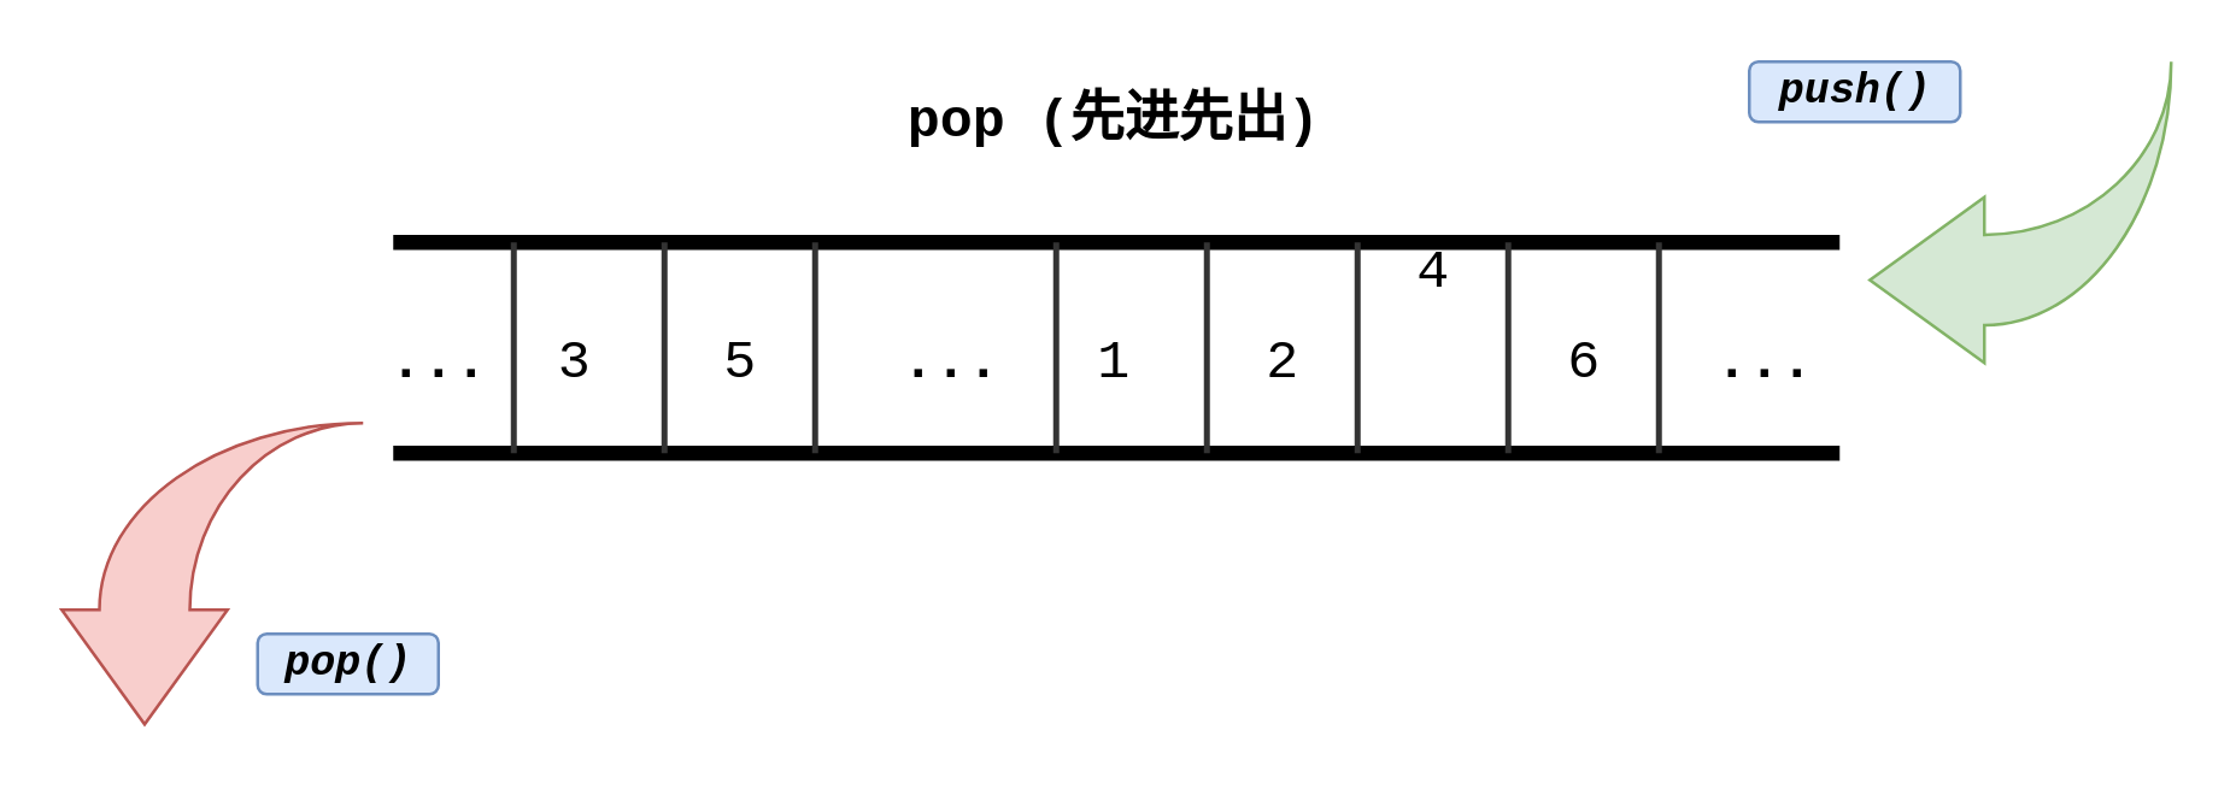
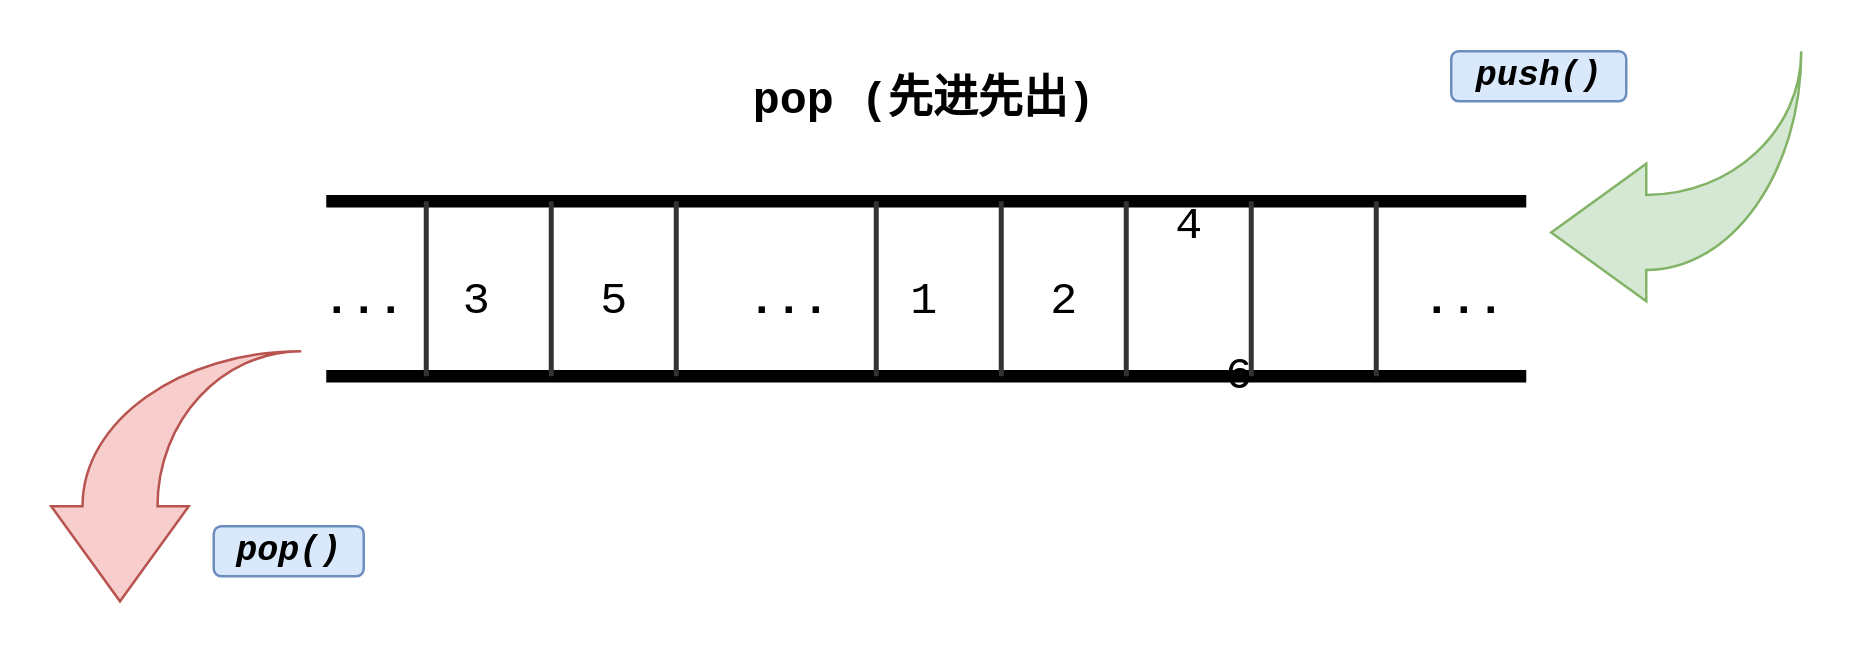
  <mxCell id="0" />
  <mxCell id="1" parent="0" />
  <mxCell id="2" value="" style="endArrow=none;html=1;strokeWidth=5;" parent="1" edge="1"><mxGeometry width="50" height="50" relative="1" as="geometry"><mxPoint x="130" y="150" as="sourcePoint" /><mxPoint x="610" y="150" as="targetPoint" /></mxGeometry></mxCell>
  <mxCell id="3" value="" style="endArrow=none;html=1;strokeWidth=5;" parent="1" edge="1"><mxGeometry width="50" height="50" relative="1" as="geometry"><mxPoint x="130" y="80" as="sourcePoint" /><mxPoint x="610" y="80" as="targetPoint" /></mxGeometry></mxCell>
  <mxCell id="4" value="" style="endArrow=none;html=1;strokeWidth=2;strokeColor=#333333;" parent="1" edge="1"><mxGeometry width="50" height="50" relative="1" as="geometry"><mxPoint x="170" y="150" as="sourcePoint" /><mxPoint x="170" y="80" as="targetPoint" /></mxGeometry></mxCell>
  <mxCell id="5" value="" style="endArrow=none;html=1;strokeWidth=2;strokeColor=#333333;" parent="1" edge="1"><mxGeometry width="50" height="50" relative="1" as="geometry"><mxPoint x="220" y="150" as="sourcePoint" /><mxPoint x="220" y="80" as="targetPoint" /></mxGeometry></mxCell>
  <mxCell id="6" value="" style="endArrow=none;html=1;strokeWidth=2;strokeColor=#333333;" parent="1" edge="1"><mxGeometry width="50" height="50" relative="1" as="geometry"><mxPoint x="270" y="150" as="sourcePoint" /><mxPoint x="270" y="80" as="targetPoint" /></mxGeometry></mxCell>
  <mxCell id="7" value="" style="endArrow=none;html=1;strokeWidth=2;strokeColor=#333333;" parent="1" edge="1"><mxGeometry width="50" height="50" relative="1" as="geometry"><mxPoint x="350" y="150" as="sourcePoint" /><mxPoint x="350" y="80" as="targetPoint" /></mxGeometry></mxCell>
  <mxCell id="8" value="" style="endArrow=none;html=1;strokeWidth=2;strokeColor=#333333;" parent="1" edge="1"><mxGeometry width="50" height="50" relative="1" as="geometry"><mxPoint x="400" y="150" as="sourcePoint" /><mxPoint x="400" y="80" as="targetPoint" /></mxGeometry></mxCell>
  <mxCell id="9" value="" style="endArrow=none;html=1;strokeWidth=2;strokeColor=#333333;" parent="1" edge="1"><mxGeometry width="50" height="50" relative="1" as="geometry"><mxPoint x="450" y="150" as="sourcePoint" /><mxPoint x="450" y="80" as="targetPoint" /></mxGeometry></mxCell>
  <mxCell id="10" value="" style="endArrow=none;html=1;strokeWidth=2;strokeColor=#333333;" parent="1" edge="1"><mxGeometry width="50" height="50" relative="1" as="geometry"><mxPoint x="500" y="150" as="sourcePoint" /><mxPoint x="500" y="80" as="targetPoint" /></mxGeometry></mxCell>
  <mxCell id="11" value="&lt;font face=&quot;Courier New&quot; style=&quot;font-size: 18px&quot;&gt;&lt;b&gt;...&lt;/b&gt;&lt;/font&gt;" style="text;html=1;align=center;verticalAlign=middle;resizable=0;points=[];autosize=1;strokeColor=none;" parent="1" vertex="1"><mxGeometry x="290" y="110" width="50" height="20" as="geometry" /></mxCell>
  <mxCell id="12" value="&lt;font face=&quot;Courier New&quot; style=&quot;font-size: 18px&quot;&gt;&lt;b&gt;...&lt;/b&gt;&lt;/font&gt;" style="text;html=1;align=center;verticalAlign=middle;resizable=0;points=[];autosize=1;strokeColor=none;" parent="1" vertex="1"><mxGeometry x="120" y="110" width="50" height="20" as="geometry" /></mxCell>
  <mxCell id="13" value="&lt;font face=&quot;Courier New&quot; style=&quot;font-size: 18px&quot;&gt;&lt;b&gt;...&lt;/b&gt;&lt;/font&gt;" style="text;html=1;align=center;verticalAlign=middle;resizable=0;points=[];autosize=1;strokeColor=none;" parent="1" vertex="1"><mxGeometry x="560" y="110" width="50" height="20" as="geometry" /></mxCell>
  <mxCell id="14" value="" style="endArrow=none;html=1;strokeWidth=2;strokeColor=#333333;" parent="1" edge="1"><mxGeometry width="50" height="50" relative="1" as="geometry"><mxPoint x="550" y="150" as="sourcePoint" /><mxPoint x="550" y="80" as="targetPoint" /></mxGeometry></mxCell>
  <mxCell id="15" value="&lt;font style=&quot;font-size: 18px&quot; face=&quot;Courier New&quot;&gt;3&lt;/font&gt;" style="text;html=1;align=center;verticalAlign=middle;resizable=0;points=[];autosize=1;strokeColor=none;" parent="1" vertex="1"><mxGeometry x="175" y="110" width="30" height="20" as="geometry" /></mxCell>
  <mxCell id="16" value="&lt;font style=&quot;font-size: 18px&quot; face=&quot;Courier New&quot;&gt;5&lt;/font&gt;" style="text;html=1;align=center;verticalAlign=middle;resizable=0;points=[];autosize=1;strokeColor=none;" parent="1" vertex="1"><mxGeometry x="230" y="110" width="30" height="20" as="geometry" /></mxCell>
  <mxCell id="17" value="&lt;font style=&quot;font-size: 18px&quot; face=&quot;Courier New&quot;&gt;1&lt;/font&gt;" style="text;html=1;align=center;verticalAlign=middle;resizable=0;points=[];autosize=1;strokeColor=none;" parent="1" vertex="1"><mxGeometry x="354" y="110" width="30" height="20" as="geometry" /></mxCell>
  <mxCell id="18" value="&lt;font style=&quot;font-size: 18px&quot; face=&quot;Courier New&quot;&gt;2&lt;/font&gt;" style="text;html=1;align=center;verticalAlign=middle;resizable=0;points=[];autosize=1;strokeColor=none;" parent="1" vertex="1"><mxGeometry x="410" y="110" width="30" height="20" as="geometry" /></mxCell>
  <mxCell id="19" value="&lt;font style=&quot;font-size: 18px&quot; face=&quot;Courier New&quot;&gt;4&lt;/font&gt;" style="text;html=1;align=center;verticalAlign=middle;resizable=0;points=[];autosize=1;strokeColor=none;" parent="1" vertex="1"><mxGeometry x="460" y="80" width="30" height="20" as="geometry" /></mxCell>
- <mxCell id="20" value="&lt;font style=&quot;font-size: 18px&quot; face=&quot;Courier New&quot;&gt;6&lt;/font&gt;" style="text;html=1;align=center;verticalAlign=middle;resizable=0;points=[];autosize=1;strokeColor=none;" parent="1" vertex="1"><mxGeometry x="510" y="110" width="30" height="20" as="geometry" /></mxCell>
+ <mxCell id="20" value="&lt;font style=&quot;font-size: 18px&quot; face=&quot;Courier New&quot;&gt;6&lt;/font&gt;" style="text;html=1;align=center;verticalAlign=middle;resizable=0;points=[];autosize=1;strokeColor=none;" parent="1" vertex="1"><mxGeometry x="480" y="140" width="30" height="20" as="geometry" /></mxCell>
  <mxCell id="21" value="&lt;font style=&quot;font-size: 18px&quot; face=&quot;Courier New&quot;&gt;&lt;b&gt;pop (先进先出)&lt;/b&gt;&lt;/font&gt;" style="text;html=1;align=center;verticalAlign=middle;resizable=0;points=[];autosize=1;strokeColor=none;" parent="1" vertex="1"><mxGeometry x="284" y="30" width="170" height="20" as="geometry" /></mxCell>
  <mxCell id="22" value="" style="html=1;shadow=0;dashed=0;align=center;verticalAlign=middle;shape=mxgraph.arrows2.jumpInArrow;dy=15;dx=38;arrowHead=55;comic=0;flipH=0;rotation=-180;fillColor=#d5e8d4;strokeColor=#82b366;" parent="1" vertex="1"><mxGeometry x="620" y="20" width="100" height="100" as="geometry" /></mxCell>
  <mxCell id="23" value="" style="html=1;shadow=0;dashed=0;align=center;verticalAlign=middle;shape=mxgraph.arrows2.jumpInArrow;dy=15;dx=38;arrowHead=55;comic=0;flipH=0;rotation=-180;flipV=1;direction=south;fillColor=#f8cecc;strokeColor=#b85450;" parent="1" vertex="1"><mxGeometry x="20" y="140" width="100" height="100" as="geometry" /></mxCell>
  <mxCell id="24" value="&lt;b&gt;&lt;i&gt;&lt;font face=&quot;Courier New&quot; style=&quot;font-size: 14px&quot;&gt;pop()&lt;/font&gt;&lt;/i&gt;&lt;/b&gt;" style="text;html=1;align=center;verticalAlign=middle;resizable=0;points=[];autosize=1;strokeColor=#6c8ebf;fillColor=#dae8fc;rounded=1;" parent="1" vertex="1"><mxGeometry x="85" y="210" width="60" height="20" as="geometry" /></mxCell>
  <mxCell id="25" value="&lt;b&gt;&lt;i&gt;&lt;font face=&quot;Courier New&quot; style=&quot;font-size: 14px&quot;&gt;push()&lt;/font&gt;&lt;/i&gt;&lt;/b&gt;" style="text;html=1;align=center;verticalAlign=middle;resizable=0;points=[];autosize=1;strokeColor=#6c8ebf;fillColor=#dae8fc;rounded=1;" parent="1" vertex="1"><mxGeometry x="580" y="20" width="70" height="20" as="geometry" /></mxCell>
